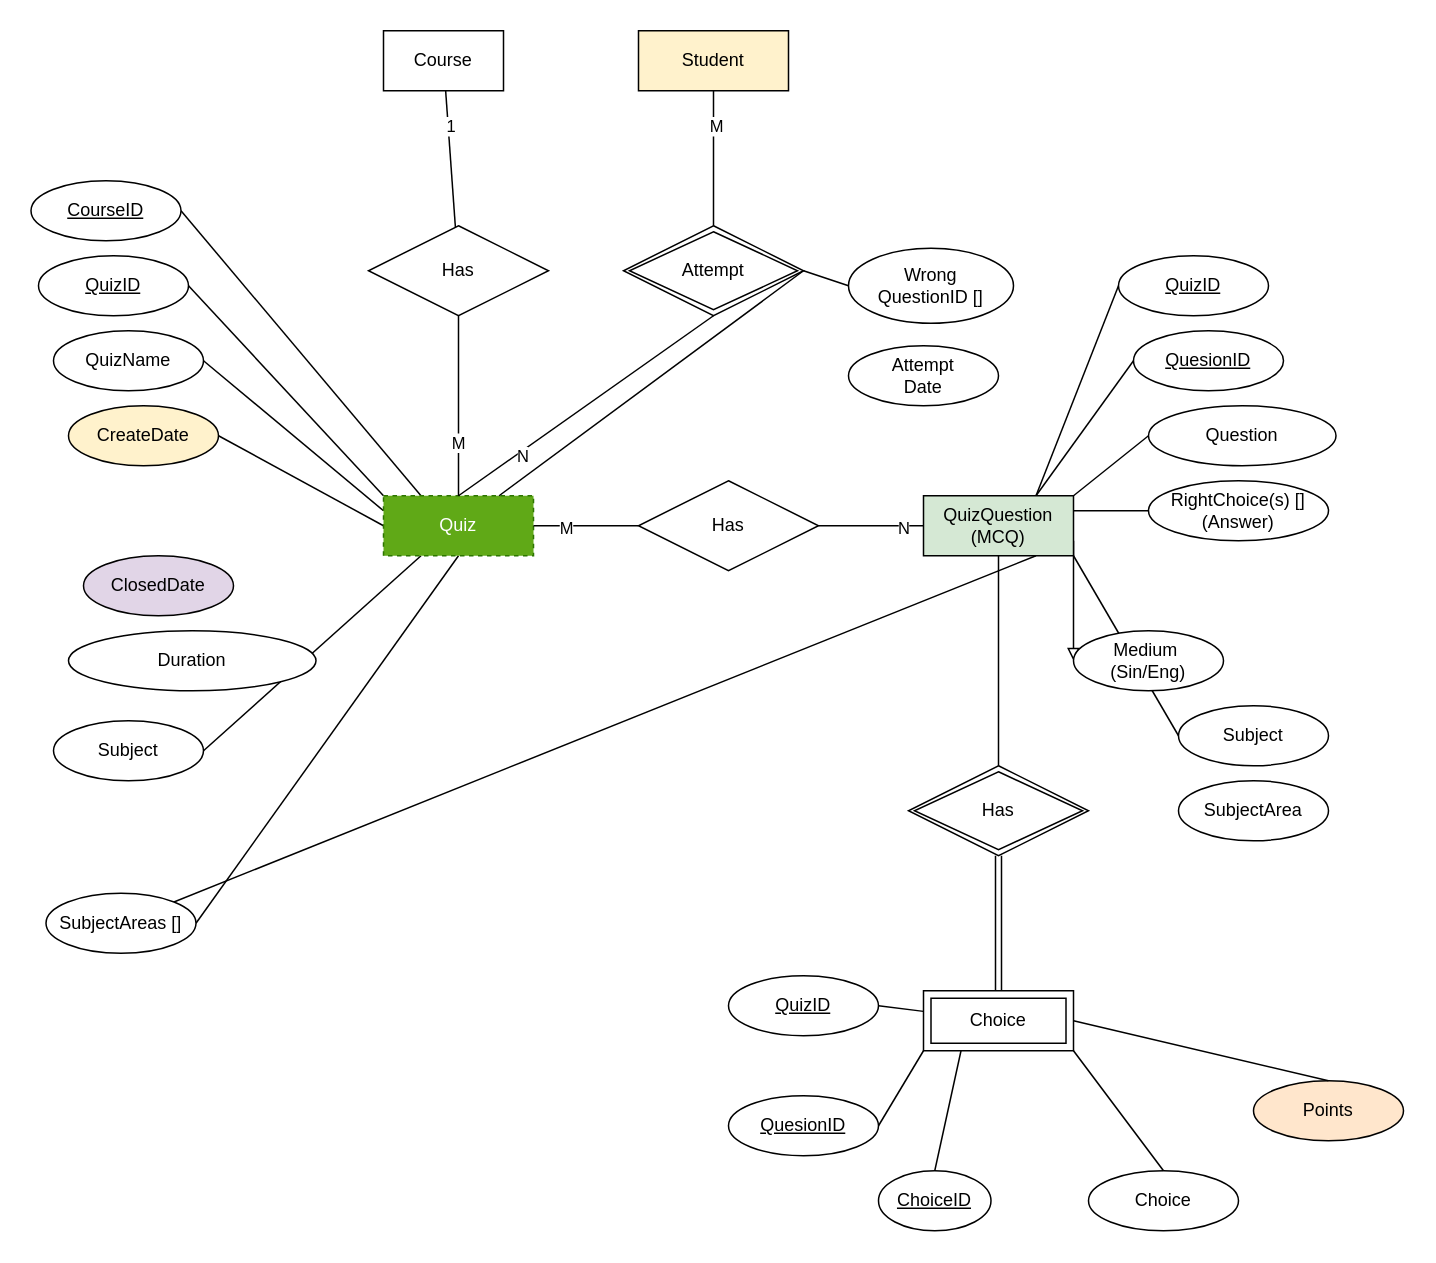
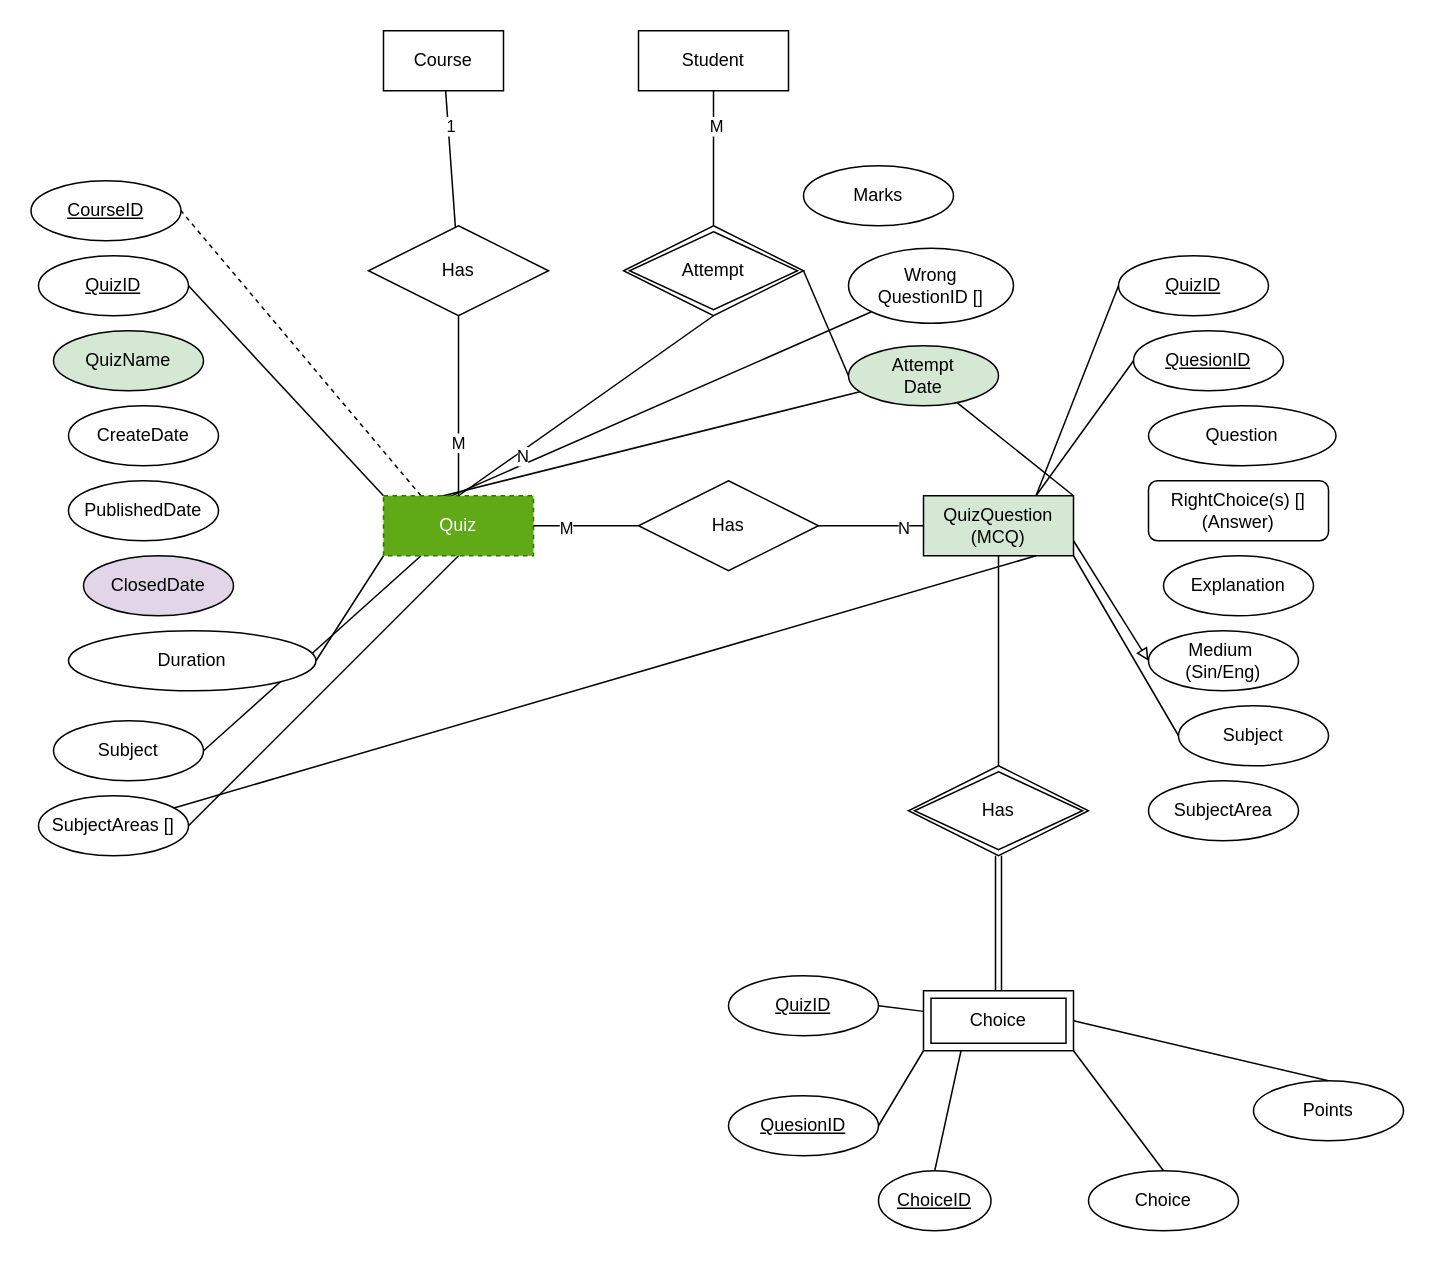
  <mxCell id="0" />
  <mxCell id="1" parent="0" />
  <mxCell id="2" style="edgeStyle=none;html=1;exitX=0;exitY=0;exitDx=0;exitDy=0;entryX=1;entryY=0.5;entryDx=0;entryDy=0;endArrow=none;endFill=0;" parent="1" source="9" target="13" edge="1"><mxGeometry relative="1" as="geometry" /></mxCell>
- <mxCell id="3" style="edgeStyle=none;html=1;exitX=0;exitY=0.25;exitDx=0;exitDy=0;entryX=1;entryY=0.5;entryDx=0;entryDy=0;endArrow=none;endFill=0;" parent="1" source="9" target="12" edge="1"><mxGeometry relative="1" as="geometry" /></mxCell>
- <mxCell id="4" style="edgeStyle=none;html=1;exitX=0;exitY=0.5;exitDx=0;exitDy=0;entryX=1;entryY=0.5;entryDx=0;entryDy=0;endArrow=none;endFill=0;" parent="1" source="9" target="11" edge="1"><mxGeometry relative="1" as="geometry" /></mxCell>
+ <mxCell id="3" style="edgeStyle=none;html=1;exitX=0;exitY=0.25;exitDx=0;exitDy=0;endArrow=none;endFill=0;" parent="1" source="9" target="56" edge="1"><mxGeometry relative="1" as="geometry" /></mxCell>
+ <mxCell id="4" style="edgeStyle=none;html=1;exitX=0;exitY=0.5;exitDx=0;exitDy=0;endArrow=none;endFill=0;" parent="1" source="9" target="55" edge="1"><mxGeometry relative="1" as="geometry" /></mxCell>
+ <mxCell id="5" style="edgeStyle=none;html=1;exitX=0;exitY=1;exitDx=0;exitDy=0;entryX=1;entryY=0.5;entryDx=0;entryDy=0;endArrow=none;endFill=0;" parent="1" source="9" target="15" edge="1"><mxGeometry relative="1" as="geometry" /></mxCell>
  <mxCell id="6" style="edgeStyle=none;html=1;exitX=0.25;exitY=1;exitDx=0;exitDy=0;entryX=1;entryY=0.5;entryDx=0;entryDy=0;endArrow=none;endFill=0;" parent="1" source="9" target="17" edge="1"><mxGeometry relative="1" as="geometry" /></mxCell>
  <mxCell id="7" style="edgeStyle=none;html=1;exitX=0.5;exitY=1;exitDx=0;exitDy=0;entryX=1;entryY=0.5;entryDx=0;entryDy=0;endArrow=none;endFill=0;" parent="1" source="9" target="16" edge="1"><mxGeometry relative="1" as="geometry" /></mxCell>
- <mxCell id="8" style="edgeStyle=none;html=1;exitX=0.25;exitY=0;exitDx=0;exitDy=0;entryX=1;entryY=0.5;entryDx=0;entryDy=0;endArrow=none;endFill=0;" parent="1" source="9" target="45" edge="1"><mxGeometry relative="1" as="geometry" /></mxCell>
+ <mxCell id="8" style="edgeStyle=none;html=1;exitX=0.25;exitY=0;exitDx=0;exitDy=0;entryX=1;entryY=0.5;entryDx=0;entryDy=0;endArrow=none;endFill=0;dashed=1;" parent="1" source="9" target="45" edge="1"><mxGeometry relative="1" as="geometry" /></mxCell>
  <mxCell id="9" value="Quiz" style="whiteSpace=wrap;html=1;align=center;fillColor=#60a917;fontColor=#ffffff;strokeColor=#2D7600;dashed=1;" parent="1" vertex="1"><mxGeometry x="255" y="330" width="100" height="40" as="geometry" /></mxCell>
- <mxCell id="11" value="CreateDate" style="ellipse;whiteSpace=wrap;html=1;align=center;fillColor=#fff2cc;" parent="1" vertex="1"><mxGeometry x="45" y="270" width="100" height="40" as="geometry" /></mxCell>
- <mxCell id="12" value="QuizName" style="ellipse;whiteSpace=wrap;html=1;align=center;" parent="1" vertex="1"><mxGeometry x="35" y="220" width="100" height="40" as="geometry" /></mxCell>
+ <mxCell id="10" value="PublishedDate" style="ellipse;whiteSpace=wrap;html=1;align=center;" parent="1" vertex="1"><mxGeometry x="45" y="320" width="100" height="40" as="geometry" /></mxCell>
+ <mxCell id="11" value="CreateDate" style="ellipse;whiteSpace=wrap;html=1;align=center;" parent="1" vertex="1"><mxGeometry x="45" y="270" width="100" height="40" as="geometry" /></mxCell>
+ <mxCell id="12" value="QuizName" style="ellipse;whiteSpace=wrap;html=1;align=center;fillColor=#d5e8d4;" parent="1" vertex="1"><mxGeometry x="35" y="220" width="100" height="40" as="geometry" /></mxCell>
  <mxCell id="13" value="&lt;u&gt;QuizID&lt;/u&gt;" style="ellipse;whiteSpace=wrap;html=1;align=center;" parent="1" vertex="1"><mxGeometry x="25" y="170" width="100" height="40" as="geometry" /></mxCell>
  <mxCell id="14" value="ClosedDate" style="ellipse;whiteSpace=wrap;html=1;align=center;fillColor=#e1d5e7;" parent="1" vertex="1"><mxGeometry x="55" y="370" width="100" height="40" as="geometry" /></mxCell>
  <mxCell id="15" value="Duration" style="ellipse;whiteSpace=wrap;html=1;align=center;" parent="1" vertex="1"><mxGeometry x="45" y="420" width="165" height="40" as="geometry" /></mxCell>
- <mxCell id="16" value="SubjectAreas []" style="ellipse;whiteSpace=wrap;html=1;align=center;" parent="1" vertex="1"><mxGeometry x="30" y="595" width="100" height="40" as="geometry" /></mxCell>
+ <mxCell id="16" value="SubjectAreas []" style="ellipse;whiteSpace=wrap;html=1;align=center;" parent="1" vertex="1"><mxGeometry x="25" y="530" width="100" height="40" as="geometry" /></mxCell>
  <mxCell id="17" value="Subject" style="ellipse;whiteSpace=wrap;html=1;align=center;" parent="1" vertex="1"><mxGeometry x="35" y="480" width="100" height="40" as="geometry" /></mxCell>
  <mxCell id="18" style="edgeStyle=none;html=1;exitX=0.75;exitY=0;exitDx=0;exitDy=0;entryX=0;entryY=0.5;entryDx=0;entryDy=0;endArrow=none;endFill=0;" parent="1" source="25" target="29" edge="1"><mxGeometry relative="1" as="geometry" /></mxCell>
  <mxCell id="19" style="edgeStyle=none;html=1;exitX=0.75;exitY=0;exitDx=0;exitDy=0;entryX=0;entryY=0.5;entryDx=0;entryDy=0;endArrow=none;endFill=0;" parent="1" source="25" target="28" edge="1"><mxGeometry relative="1" as="geometry" /></mxCell>
- <mxCell id="20" style="edgeStyle=none;html=1;exitX=1;exitY=0;exitDx=0;exitDy=0;entryX=0;entryY=0.5;entryDx=0;entryDy=0;endArrow=none;endFill=0;" parent="1" source="25" target="27" edge="1"><mxGeometry relative="1" as="geometry" /></mxCell>
- <mxCell id="21" style="edgeStyle=none;html=1;exitX=1;exitY=0.25;exitDx=0;exitDy=0;entryX=0;entryY=0.5;entryDx=0;entryDy=0;endArrow=none;endFill=0;" parent="1" source="25" target="26" edge="1"><mxGeometry relative="1" as="geometry" /></mxCell>
+ <mxCell id="20" style="edgeStyle=none;html=1;exitX=1;exitY=0;exitDx=0;exitDy=0;endArrow=none;endFill=0;" parent="1" source="25" target="56" edge="1"><mxGeometry relative="1" as="geometry" /></mxCell>
  <mxCell id="22" style="edgeStyle=none;html=1;exitX=1;exitY=0.75;exitDx=0;exitDy=0;entryX=0;entryY=0.5;entryDx=0;entryDy=0;endArrow=block;endFill=0;" parent="1" source="25" target="31" edge="1"><mxGeometry relative="1" as="geometry" /></mxCell>
  <mxCell id="23" style="edgeStyle=none;html=1;exitX=1;exitY=1;exitDx=0;exitDy=0;entryX=0;entryY=0.5;entryDx=0;entryDy=0;endArrow=none;endFill=0;" parent="1" source="25" target="33" edge="1"><mxGeometry relative="1" as="geometry" /></mxCell>
  <mxCell id="24" style="edgeStyle=none;html=1;exitX=0.75;exitY=1;exitDx=0;exitDy=0;endArrow=none;endFill=0;" parent="1" source="25" target="16" edge="1"><mxGeometry relative="1" as="geometry" /></mxCell>
  <mxCell id="25" value="QuizQuestion&lt;br&gt;(MCQ)" style="whiteSpace=wrap;html=1;align=center;fillColor=#d5e8d4;" parent="1" vertex="1"><mxGeometry x="615" y="330" width="100" height="40" as="geometry" /></mxCell>
- <mxCell id="26" value="RightChoice(s) []&lt;br&gt;(Answer)" style="ellipse;whiteSpace=wrap;html=1;align=center;" parent="1" vertex="1"><mxGeometry x="765" y="320" width="120" height="40" as="geometry" /></mxCell>
+ <mxCell id="26" value="RightChoice(s) []&lt;br&gt;(Answer)" style="whiteSpace=wrap;html=1;align=center;rounded=1;" parent="1" vertex="1"><mxGeometry x="765" y="320" width="120" height="40" as="geometry" /></mxCell>
  <mxCell id="27" value="Question" style="ellipse;whiteSpace=wrap;html=1;align=center;" parent="1" vertex="1"><mxGeometry x="765" y="270" width="125" height="40" as="geometry" /></mxCell>
  <mxCell id="28" value="&lt;u&gt;QuesionID&lt;/u&gt;" style="ellipse;whiteSpace=wrap;html=1;align=center;" parent="1" vertex="1"><mxGeometry x="755" y="220" width="100" height="40" as="geometry" /></mxCell>
  <mxCell id="29" value="&lt;u&gt;QuizID&lt;/u&gt;" style="ellipse;whiteSpace=wrap;html=1;align=center;" parent="1" vertex="1"><mxGeometry x="745" y="170" width="100" height="40" as="geometry" /></mxCell>
- <mxCell id="31" value="Medium&amp;nbsp;&lt;br&gt;(Sin/Eng)" style="ellipse;whiteSpace=wrap;html=1;align=center;" parent="1" vertex="1"><mxGeometry x="715" y="420" width="100" height="40" as="geometry" /></mxCell>
- <mxCell id="32" value="SubjectArea" style="ellipse;whiteSpace=wrap;html=1;align=center;" parent="1" vertex="1"><mxGeometry x="785" y="520" width="100" height="40" as="geometry" /></mxCell>
+ <mxCell id="30" value="Explanation" style="ellipse;whiteSpace=wrap;html=1;align=center;" parent="1" vertex="1"><mxGeometry x="775" y="370" width="100" height="40" as="geometry" /></mxCell>
+ <mxCell id="31" value="Medium&amp;nbsp;&lt;br&gt;(Sin/Eng)" style="ellipse;whiteSpace=wrap;html=1;align=center;" parent="1" vertex="1"><mxGeometry x="765" y="420" width="100" height="40" as="geometry" /></mxCell>
+ <mxCell id="32" value="SubjectArea" style="ellipse;whiteSpace=wrap;html=1;align=center;" parent="1" vertex="1"><mxGeometry x="765" y="520" width="100" height="40" as="geometry" /></mxCell>
  <mxCell id="33" value="Subject" style="ellipse;whiteSpace=wrap;html=1;align=center;" parent="1" vertex="1"><mxGeometry x="785" y="470" width="100" height="40" as="geometry" /></mxCell>
  <mxCell id="34" style="edgeStyle=none;html=1;entryX=1;entryY=0.5;entryDx=0;entryDy=0;endArrow=none;endFill=0;" parent="1" source="38" target="9" edge="1"><mxGeometry relative="1" as="geometry" /></mxCell>
  <mxCell id="35" value="M" style="edgeLabel;html=1;align=center;verticalAlign=middle;resizable=0;points=[];" parent="34" vertex="1" connectable="0"><mxGeometry x="0.406" y="1" relative="1" as="geometry"><mxPoint as="offset" /></mxGeometry></mxCell>
  <mxCell id="36" style="edgeStyle=none;html=1;exitX=1;exitY=0.5;exitDx=0;exitDy=0;entryX=0;entryY=0.5;entryDx=0;entryDy=0;endArrow=none;endFill=0;" parent="1" source="38" target="25" edge="1"><mxGeometry relative="1" as="geometry" /></mxCell>
  <mxCell id="37" value="N" style="edgeLabel;html=1;align=center;verticalAlign=middle;resizable=0;points=[];" parent="36" vertex="1" connectable="0"><mxGeometry x="0.594" y="-1" relative="1" as="geometry"><mxPoint as="offset" /></mxGeometry></mxCell>
  <mxCell id="38" value="Has" style="shape=rhombus;perimeter=rhombusPerimeter;whiteSpace=wrap;html=1;align=center;" parent="1" vertex="1"><mxGeometry x="425" y="320" width="120" height="60" as="geometry" /></mxCell>
  <mxCell id="39" value="Course" style="whiteSpace=wrap;html=1;align=center;" parent="1" vertex="1"><mxGeometry x="255" y="20" width="80" height="40" as="geometry" /></mxCell>
  <mxCell id="40" style="edgeStyle=none;html=1;endArrow=none;endFill=0;" parent="1" source="44" target="39" edge="1"><mxGeometry relative="1" as="geometry" /></mxCell>
  <mxCell id="41" value="1" style="edgeLabel;html=1;align=center;verticalAlign=middle;resizable=0;points=[];" parent="40" vertex="1" connectable="0"><mxGeometry x="0.498" y="-1" relative="1" as="geometry"><mxPoint as="offset" /></mxGeometry></mxCell>
  <mxCell id="42" style="edgeStyle=none;html=1;exitX=0.5;exitY=1;exitDx=0;exitDy=0;entryX=0.5;entryY=0;entryDx=0;entryDy=0;endArrow=none;endFill=0;" parent="1" source="44" target="9" edge="1"><mxGeometry relative="1" as="geometry" /></mxCell>
  <mxCell id="43" value="M" style="edgeLabel;html=1;align=center;verticalAlign=middle;resizable=0;points=[];" parent="42" vertex="1" connectable="0"><mxGeometry x="0.393" y="-1" relative="1" as="geometry"><mxPoint as="offset" /></mxGeometry></mxCell>
  <mxCell id="44" value="Has" style="shape=rhombus;perimeter=rhombusPerimeter;whiteSpace=wrap;html=1;align=center;" parent="1" vertex="1"><mxGeometry x="245" y="150" width="120" height="60" as="geometry" /></mxCell>
  <mxCell id="45" value="&lt;u&gt;CourseID&lt;/u&gt;" style="ellipse;whiteSpace=wrap;html=1;align=center;" parent="1" vertex="1"><mxGeometry x="20" y="120" width="100" height="40" as="geometry" /></mxCell>
- <mxCell id="46" value="Student" style="whiteSpace=wrap;html=1;align=center;fillColor=#fff2cc;" parent="1" vertex="1"><mxGeometry x="425" y="20" width="100" height="40" as="geometry" /></mxCell>
+ <mxCell id="46" value="Student" style="whiteSpace=wrap;html=1;align=center;" parent="1" vertex="1"><mxGeometry x="425" y="20" width="100" height="40" as="geometry" /></mxCell>
  <mxCell id="47" style="edgeStyle=none;html=1;endArrow=none;endFill=0;" parent="1" target="46" edge="1"><mxGeometry relative="1" as="geometry"><mxPoint x="475" y="150" as="sourcePoint" /></mxGeometry></mxCell>
  <mxCell id="48" value="M" style="edgeLabel;html=1;align=center;verticalAlign=middle;resizable=0;points=[];" parent="47" vertex="1" connectable="0"><mxGeometry x="0.498" y="-1" relative="1" as="geometry"><mxPoint as="offset" /></mxGeometry></mxCell>
  <mxCell id="49" style="edgeStyle=none;html=1;exitX=0.5;exitY=1;exitDx=0;exitDy=0;entryX=0.5;entryY=0;entryDx=0;entryDy=0;endArrow=none;endFill=0;" parent="1" target="9" edge="1"><mxGeometry relative="1" as="geometry"><mxPoint x="475" y="210" as="sourcePoint" /></mxGeometry></mxCell>
  <mxCell id="50" value="N" style="edgeLabel;html=1;align=center;verticalAlign=middle;resizable=0;points=[];" parent="49" vertex="1" connectable="0"><mxGeometry x="0.524" y="4" relative="1" as="geometry"><mxPoint y="-1" as="offset" /></mxGeometry></mxCell>
- <mxCell id="51" style="edgeStyle=none;html=1;exitX=1;exitY=0.5;exitDx=0;exitDy=0;entryX=0;entryY=0.5;entryDx=0;entryDy=0;endArrow=none;endFill=0;" parent="1" source="53" target="55" edge="1"><mxGeometry relative="1" as="geometry" /></mxCell>
- <mxCell id="52" style="edgeStyle=none;html=1;exitX=1;exitY=0.5;exitDx=0;exitDy=0;endArrow=none;endFill=0;" parent="1" source="53" target="9" edge="1"><mxGeometry relative="1" as="geometry" /></mxCell>
+ <mxCell id="52" style="edgeStyle=none;html=1;exitX=1;exitY=0.5;exitDx=0;exitDy=0;entryX=0;entryY=0.5;entryDx=0;entryDy=0;endArrow=none;endFill=0;" parent="1" source="53" target="56" edge="1"><mxGeometry relative="1" as="geometry" /></mxCell>
  <mxCell id="53" value="Attempt" style="shape=rhombus;double=1;perimeter=rhombusPerimeter;whiteSpace=wrap;html=1;align=center;" parent="1" vertex="1"><mxGeometry x="415" y="150" width="120" height="60" as="geometry" /></mxCell>
+ <mxCell id="54" value="Marks" style="ellipse;whiteSpace=wrap;html=1;align=center;" parent="1" vertex="1"><mxGeometry x="535" y="110" width="100" height="40" as="geometry" /></mxCell>
  <mxCell id="55" value="Wrong&lt;br&gt;QuestionID []" style="ellipse;whiteSpace=wrap;html=1;align=center;" parent="1" vertex="1"><mxGeometry x="565" y="165" width="110" height="50" as="geometry" /></mxCell>
- <mxCell id="56" value="Attempt&lt;br&gt;Date" style="ellipse;whiteSpace=wrap;html=1;align=center;" parent="1" vertex="1"><mxGeometry x="565" y="230" width="100" height="40" as="geometry" /></mxCell>
+ <mxCell id="56" value="Attempt&lt;br&gt;Date" style="ellipse;whiteSpace=wrap;html=1;align=center;fillColor=#d5e8d4;" parent="1" vertex="1"><mxGeometry x="565" y="230" width="100" height="40" as="geometry" /></mxCell>
  <mxCell id="57" value="&lt;u&gt;ChoiceID&lt;/u&gt;" style="ellipse;whiteSpace=wrap;html=1;align=center;" parent="1" vertex="1"><mxGeometry x="585" y="780" width="75" height="40" as="geometry" /></mxCell>
  <mxCell id="58" value="Choice" style="ellipse;whiteSpace=wrap;html=1;align=center;" parent="1" vertex="1"><mxGeometry x="725" y="780" width="100" height="40" as="geometry" /></mxCell>
- <mxCell id="59" value="Points" style="ellipse;whiteSpace=wrap;html=1;align=center;fillColor=#ffe6cc;" parent="1" vertex="1"><mxGeometry x="835" y="720" width="100" height="40" as="geometry" /></mxCell>
+ <mxCell id="59" value="Points" style="ellipse;whiteSpace=wrap;html=1;align=center;" parent="1" vertex="1"><mxGeometry x="835" y="720" width="100" height="40" as="geometry" /></mxCell>
  <mxCell id="60" style="edgeStyle=none;html=1;entryX=1;entryY=0.5;entryDx=0;entryDy=0;endArrow=none;endFill=0;" parent="1" source="65" target="69" edge="1"><mxGeometry relative="1" as="geometry" /></mxCell>
  <mxCell id="61" style="edgeStyle=none;html=1;exitX=0;exitY=1;exitDx=0;exitDy=0;entryX=1;entryY=0.5;entryDx=0;entryDy=0;endArrow=none;endFill=0;" parent="1" source="65" target="70" edge="1"><mxGeometry relative="1" as="geometry" /></mxCell>
  <mxCell id="62" style="edgeStyle=none;html=1;exitX=0.25;exitY=1;exitDx=0;exitDy=0;entryX=0.5;entryY=0;entryDx=0;entryDy=0;endArrow=none;endFill=0;" parent="1" source="65" target="57" edge="1"><mxGeometry relative="1" as="geometry" /></mxCell>
  <mxCell id="63" style="edgeStyle=none;html=1;exitX=1;exitY=1;exitDx=0;exitDy=0;entryX=0.5;entryY=0;entryDx=0;entryDy=0;endArrow=none;endFill=0;" parent="1" source="65" target="58" edge="1"><mxGeometry relative="1" as="geometry" /></mxCell>
  <mxCell id="64" style="edgeStyle=none;html=1;exitX=1;exitY=0.5;exitDx=0;exitDy=0;entryX=0.5;entryY=0;entryDx=0;entryDy=0;endArrow=none;endFill=0;" parent="1" source="65" target="59" edge="1"><mxGeometry relative="1" as="geometry" /></mxCell>
  <mxCell id="65" value="Choice" style="shape=ext;margin=3;double=1;whiteSpace=wrap;html=1;align=center;" parent="1" vertex="1"><mxGeometry x="615" y="660" width="100" height="40" as="geometry" /></mxCell>
  <mxCell id="66" style="edgeStyle=none;html=1;entryX=0.5;entryY=1;entryDx=0;entryDy=0;endArrow=none;endFill=0;" parent="1" source="68" target="25" edge="1"><mxGeometry relative="1" as="geometry" /></mxCell>
  <mxCell id="67" style="edgeStyle=none;html=1;exitX=0.5;exitY=1;exitDx=0;exitDy=0;entryX=0.5;entryY=0;entryDx=0;entryDy=0;endArrow=none;endFill=0;shape=link;" parent="1" source="68" target="65" edge="1"><mxGeometry relative="1" as="geometry" /></mxCell>
  <mxCell id="68" value="Has" style="shape=rhombus;double=1;perimeter=rhombusPerimeter;whiteSpace=wrap;html=1;align=center;" parent="1" vertex="1"><mxGeometry x="605" y="510" width="120" height="60" as="geometry" /></mxCell>
  <mxCell id="69" value="&lt;u&gt;QuizID&lt;/u&gt;" style="ellipse;whiteSpace=wrap;html=1;align=center;" parent="1" vertex="1"><mxGeometry x="485" y="650" width="100" height="40" as="geometry" /></mxCell>
  <mxCell id="70" value="&lt;u&gt;QuesionID&lt;/u&gt;" style="ellipse;whiteSpace=wrap;html=1;align=center;" parent="1" vertex="1"><mxGeometry x="485" y="730" width="100" height="40" as="geometry" /></mxCell>
